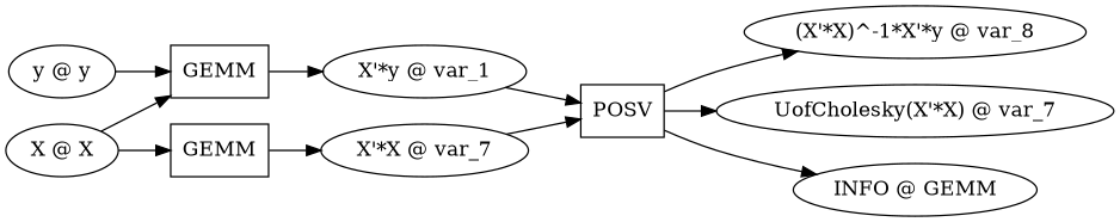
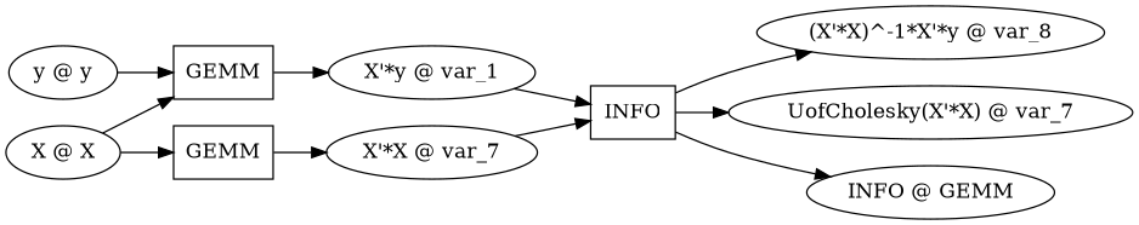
  digraph {
    rankdir=LR
    node [shape=ellipse]
    n1 [label=GEMM shape=box]
    "X @ X"
    n3 [label=GEMM shape=box]
    n4 [label="X'*y @ var_1"]
    "X'*X @ var_7"
    "y @ y"
-   n7 [label=POSV shape=box]
+   n7 [label=INFO shape=box]
    "(X'*X)^-1*X'*y @ var_8"
    "UofCholesky(X'*X) @ var_7"
    n10 [label="INFO @ GEMM"]
    n1 -> n4
    "X @ X" -> n1
    "X @ X" -> n3
    n3 -> "X'*X @ var_7"
    n4 -> n7
    "X'*X @ var_7" -> n7
    "y @ y" -> n1
    n7 -> "(X'*X)^-1*X'*y @ var_8"
    n7 -> "UofCholesky(X'*X) @ var_7"
    n7 -> n10
  }
